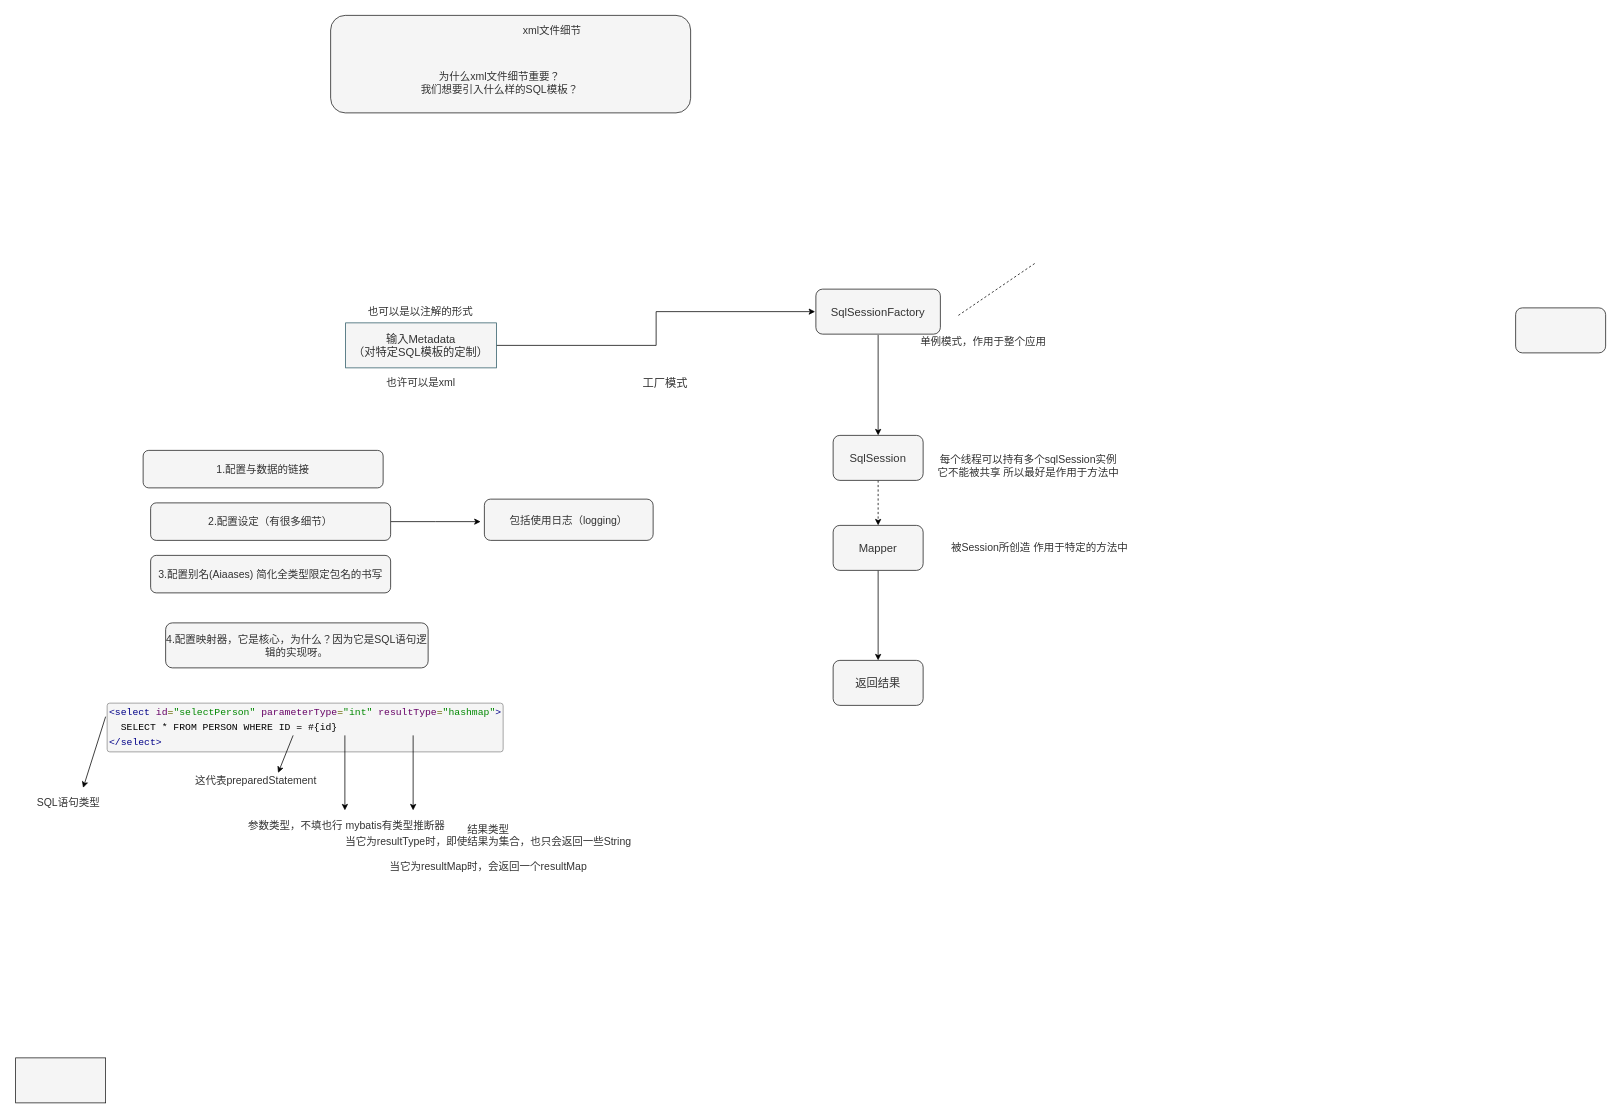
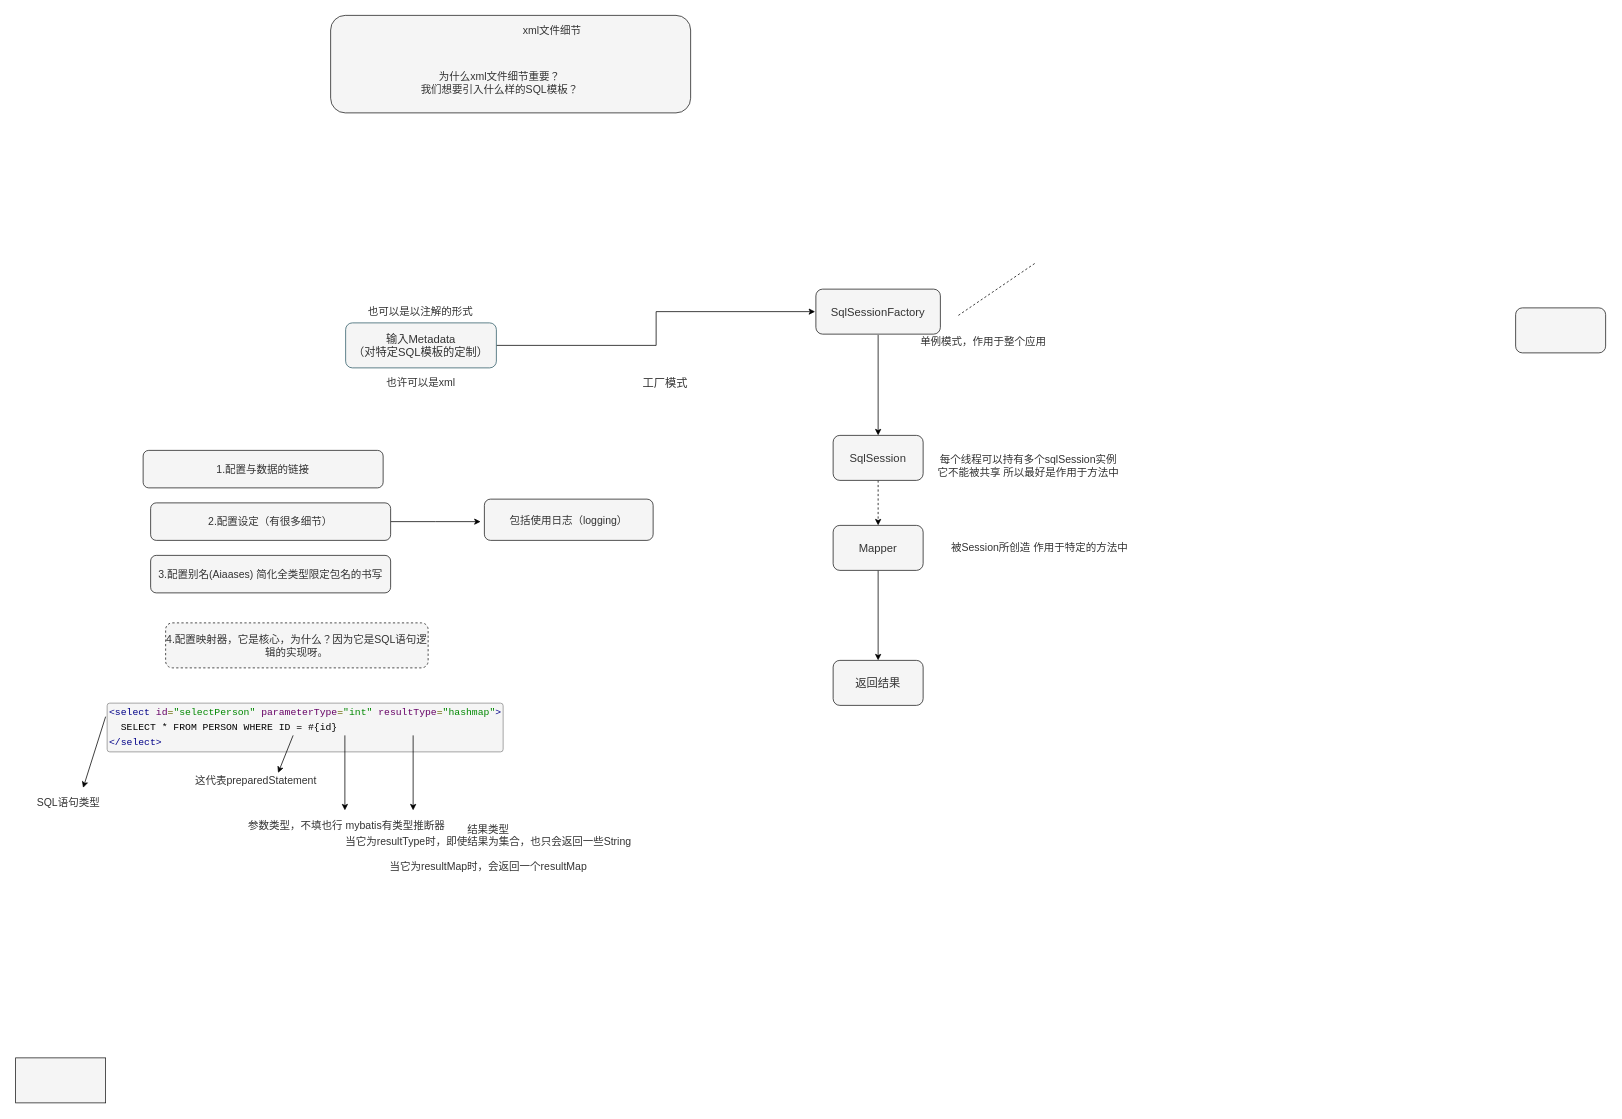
  <mxCell id="0" />
  <mxCell id="1" parent="0" />
  <mxCell id="2" value="" style="rounded=1;whiteSpace=wrap;html=1;shadow=0;glass=0;sketch=0;strokeColor=#1A1A1A;strokeWidth=1;fillColor=#f5f5f5;fontSize=14;fontColor=#333333;" vertex="1" parent="1"><mxGeometry x="440" y="20" width="480" height="130" as="geometry" /></mxCell>
  <mxCell id="3" value="" style="edgeStyle=orthogonalEdgeStyle;rounded=0;orthogonalLoop=1;jettySize=auto;html=1;fontSize=15;fontColor=#333333;" parent="1" source="4" target="8" edge="1"><mxGeometry relative="1" as="geometry" /></mxCell>
  <mxCell id="4" value="SqlSessionFactory" style="rounded=1;whiteSpace=wrap;html=1;fillColor=#f5f5f5;fontSize=15;shadow=0;glass=0;sketch=0;fontColor=#333333;strokeWidth=1;perimeterSpacing=1;strokeColor=#1A1A1A;" parent="1" vertex="1"><mxGeometry x="1087" y="385" width="166" height="60" as="geometry" /></mxCell>
  <mxCell id="5" style="edgeStyle=orthogonalEdgeStyle;rounded=0;orthogonalLoop=1;jettySize=auto;html=1;fontSize=15;fontColor=#333333;" parent="1" source="6" target="4" edge="1"><mxGeometry relative="1" as="geometry" /></mxCell>
- <mxCell id="6" value="输入Metadata&lt;br&gt;（对特定SQL模板的定制）" style="whiteSpace=wrap;html=1;shadow=0;fontSize=15;fontColor=#333333;strokeColor=#2C5A66;strokeWidth=1;fillColor=#f5f5f5;glass=0;sketch=0;rounded=0;" parent="1" vertex="1"><mxGeometry x="460" y="430" width="201" height="60" as="geometry" /></mxCell>
+ <mxCell id="6" value="输入Metadata&lt;br&gt;（对特定SQL模板的定制）" style="whiteSpace=wrap;html=1;rounded=1;shadow=0;fontSize=15;fontColor=#333333;strokeColor=#2C5A66;strokeWidth=1;fillColor=#f5f5f5;glass=0;sketch=0;" parent="1" vertex="1"><mxGeometry x="460" y="430" width="201" height="60" as="geometry" /></mxCell>
  <mxCell id="7" style="edgeStyle=orthogonalEdgeStyle;rounded=0;orthogonalLoop=1;jettySize=auto;html=1;exitX=0.5;exitY=1;exitDx=0;exitDy=0;entryX=0.5;entryY=0;entryDx=0;entryDy=0;fontSize=14;fontColor=#333333;dashed=1;" parent="1" source="8" target="12" edge="1"><mxGeometry relative="1" as="geometry" /></mxCell>
  <mxCell id="8" value="SqlSession" style="whiteSpace=wrap;html=1;rounded=1;shadow=0;fontSize=15;fontColor=#333333;strokeColor=#1A1A1A;strokeWidth=1;fillColor=#f5f5f5;glass=0;sketch=0;" parent="1" vertex="1"><mxGeometry x="1110" y="580" width="120" height="60" as="geometry" /></mxCell>
  <mxCell id="9" value="工厂模式" style="text;html=1;strokeColor=none;fillColor=none;align=center;verticalAlign=middle;whiteSpace=wrap;rounded=0;shadow=0;glass=0;sketch=0;fontSize=15;fontColor=#333333;" parent="1" vertex="1"><mxGeometry x="840" y="500" width="93" height="20" as="geometry" /></mxCell>
  <mxCell id="10" value="也许可以是xml" style="text;html=1;strokeColor=none;fillColor=none;align=center;verticalAlign=middle;whiteSpace=wrap;rounded=0;shadow=0;glass=0;sketch=0;fontSize=14;fontColor=#333333;" parent="1" vertex="1"><mxGeometry x="495.5" y="505" width="129" height="10" as="geometry" /></mxCell>
  <mxCell id="11" value="" style="edgeStyle=orthogonalEdgeStyle;rounded=0;orthogonalLoop=1;jettySize=auto;html=1;fontSize=15;fontColor=#333333;" parent="1" source="12" target="13" edge="1"><mxGeometry relative="1" as="geometry" /></mxCell>
  <mxCell id="12" value="Mapper" style="rounded=1;whiteSpace=wrap;html=1;shadow=0;glass=0;sketch=0;strokeColor=#1A1A1A;strokeWidth=1;fillColor=#f5f5f5;fontSize=15;fontColor=#333333;" parent="1" vertex="1"><mxGeometry x="1110" y="700" width="120" height="60" as="geometry" /></mxCell>
  <mxCell id="13" value="返回结果" style="whiteSpace=wrap;html=1;rounded=1;shadow=0;fontSize=15;fontColor=#333333;strokeColor=#1A1A1A;strokeWidth=1;fillColor=#f5f5f5;glass=0;sketch=0;" parent="1" vertex="1"><mxGeometry x="1110" y="880" width="120" height="60" as="geometry" /></mxCell>
  <mxCell id="14" value="也可以是以注解的形式" style="text;html=1;strokeColor=none;fillColor=none;align=center;verticalAlign=middle;whiteSpace=wrap;rounded=0;shadow=0;glass=0;sketch=0;fontSize=14;fontColor=#333333;" parent="1" vertex="1"><mxGeometry x="475" y="410" width="170" height="10" as="geometry" /></mxCell>
  <mxCell id="15" value="" style="rounded=1;whiteSpace=wrap;html=1;shadow=0;glass=0;sketch=0;strokeColor=#1A1A1A;strokeWidth=1;fillColor=#f5f5f5;fontSize=14;fontColor=#333333;" parent="1" vertex="1"><mxGeometry x="2020" y="410" width="120" height="60" as="geometry" /></mxCell>
  <mxCell id="16" value="" style="endArrow=none;dashed=1;html=1;fontSize=14;fontColor=#333333;" parent="1" edge="1"><mxGeometry width="50" height="50" relative="1" as="geometry"><mxPoint x="1277" y="420" as="sourcePoint" /><mxPoint x="1380" y="350" as="targetPoint" /></mxGeometry></mxCell>
  <mxCell id="17" value="单例模式，作用于整个应用" style="text;html=1;align=center;verticalAlign=middle;resizable=0;points=[];autosize=1;fontSize=14;fontColor=#333333;" parent="1" vertex="1"><mxGeometry x="1220" y="445" width="180" height="20" as="geometry" /></mxCell>
  <mxCell id="18" value="每个线程可以持有多个sqlSession实例&lt;br&gt;它不能被共享 所以最好是作用于方法中" style="text;html=1;align=center;verticalAlign=middle;resizable=0;points=[];autosize=1;fontSize=14;fontColor=#333333;" parent="1" vertex="1"><mxGeometry x="1240" y="600" width="260" height="40" as="geometry" /></mxCell>
  <mxCell id="19" value="被Session所创造 作用于特定的方法中" style="text;html=1;align=center;verticalAlign=middle;resizable=0;points=[];autosize=1;fontSize=14;fontColor=#333333;" parent="1" vertex="1"><mxGeometry x="1260" y="720" width="250" height="20" as="geometry" /></mxCell>
  <mxCell id="20" value="xml文件细节" style="text;html=1;align=center;verticalAlign=middle;resizable=0;points=[];autosize=1;fontSize=14;fontColor=#333333;" parent="1" vertex="1"><mxGeometry x="690" y="30" width="90" height="20" as="geometry" /></mxCell>
  <mxCell id="21" value="为什么xml文件细节重要？&lt;br&gt;我们想要引入什么样的SQL模板？" style="text;html=1;align=center;verticalAlign=middle;resizable=0;points=[];autosize=1;fontSize=14;fontColor=#333333;" parent="1" vertex="1"><mxGeometry x="550" y="90" width="230" height="40" as="geometry" /></mxCell>
  <mxCell id="22" value="1.配置与数据的链接" style="rounded=1;whiteSpace=wrap;html=1;shadow=0;glass=0;sketch=0;strokeColor=#1A1A1A;strokeWidth=1;fillColor=#f5f5f5;fontSize=14;fontColor=#333333;" vertex="1" parent="1"><mxGeometry x="190" y="600" width="320" height="50" as="geometry" /></mxCell>
  <mxCell id="23" style="edgeStyle=orthogonalEdgeStyle;rounded=0;orthogonalLoop=1;jettySize=auto;html=1;fontSize=14;fontColor=#333333;" edge="1" parent="1" source="24"><mxGeometry relative="1" as="geometry"><mxPoint x="640" y="695" as="targetPoint" /></mxGeometry></mxCell>
  <mxCell id="24" value="2.配置设定（有很多细节）" style="rounded=1;whiteSpace=wrap;html=1;shadow=0;glass=0;sketch=0;strokeColor=#1A1A1A;strokeWidth=1;fillColor=#f5f5f5;fontSize=14;fontColor=#333333;" vertex="1" parent="1"><mxGeometry x="200" y="670" width="320" height="50" as="geometry" /></mxCell>
  <mxCell id="25" value="3.配置别名(Aiaases) 简化全类型限定包名的书写" style="rounded=1;whiteSpace=wrap;html=1;shadow=0;glass=0;sketch=0;strokeColor=#1A1A1A;strokeWidth=1;fillColor=#f5f5f5;fontSize=14;fontColor=#333333;" vertex="1" parent="1"><mxGeometry x="200" y="740" width="320" height="50" as="geometry" /></mxCell>
- <mxCell id="26" value="4.配置映射器，它是核心，为什么？因为它是SQL语句逻辑的实现呀。" style="rounded=1;whiteSpace=wrap;html=1;shadow=0;glass=0;sketch=0;strokeColor=#1A1A1A;strokeWidth=1;fillColor=#f5f5f5;fontSize=14;fontColor=#333333;" vertex="1" parent="1"><mxGeometry x="220" y="830" width="350" height="60" as="geometry" /></mxCell>
+ <mxCell id="26" value="4.配置映射器，它是核心，为什么？因为它是SQL语句逻辑的实现呀。" style="rounded=1;whiteSpace=wrap;html=1;shadow=0;glass=0;sketch=0;strokeColor=#1A1A1A;strokeWidth=1;fillColor=#f5f5f5;fontSize=14;fontColor=#333333;dashed=1;" vertex="1" parent="1"><mxGeometry x="220" y="830" width="350" height="60" as="geometry" /></mxCell>
  <mxCell id="27" value="&lt;pre class=&quot;prettyprint&quot; style=&quot;padding: 2px; font-family: monaco, menlo, consolas, &amp;quot;courier new&amp;quot;, monospace; font-size: 13px; color: rgb(51, 51, 51); border-radius: 4px; display: block; margin: 0px 0px 20px; line-height: 20px; word-break: break-all; overflow-wrap: break-word; background-color: rgb(245, 245, 245); border: 1px solid rgb(136, 136, 136); font-style: normal; font-weight: 400; letter-spacing: normal; text-indent: 0px; text-transform: none; word-spacing: 0px;&quot;&gt;&lt;span class=&quot;tag&quot; style=&quot;color: rgb(0 , 0 , 136)&quot;&gt;&amp;lt;select&lt;/span&gt;&lt;span class=&quot;pln&quot; style=&quot;color: rgb(0 , 0 , 0)&quot;&gt; &lt;/span&gt;&lt;span class=&quot;atn&quot; style=&quot;color: rgb(102 , 0 , 102)&quot;&gt;id&lt;/span&gt;&lt;span class=&quot;pun&quot; style=&quot;color: rgb(102 , 102 , 0)&quot;&gt;=&lt;/span&gt;&lt;span class=&quot;atv&quot; style=&quot;color: rgb(0 , 136 , 0)&quot;&gt;&quot;selectPerson&quot;&lt;/span&gt;&lt;span class=&quot;pln&quot; style=&quot;color: rgb(0 , 0 , 0)&quot;&gt; &lt;/span&gt;&lt;span class=&quot;atn&quot; style=&quot;color: rgb(102 , 0 , 102)&quot;&gt;parameterType&lt;/span&gt;&lt;span class=&quot;pun&quot; style=&quot;color: rgb(102 , 102 , 0)&quot;&gt;=&lt;/span&gt;&lt;span class=&quot;atv&quot; style=&quot;color: rgb(0 , 136 , 0)&quot;&gt;&quot;int&quot;&lt;/span&gt;&lt;span class=&quot;pln&quot; style=&quot;color: rgb(0 , 0 , 0)&quot;&gt; &lt;/span&gt;&lt;span class=&quot;atn&quot; style=&quot;color: rgb(102 , 0 , 102)&quot;&gt;resultType&lt;/span&gt;&lt;span class=&quot;pun&quot; style=&quot;color: rgb(102 , 102 , 0)&quot;&gt;=&lt;/span&gt;&lt;span class=&quot;atv&quot; style=&quot;color: rgb(0 , 136 , 0)&quot;&gt;&quot;hashmap&quot;&lt;/span&gt;&lt;span class=&quot;tag&quot; style=&quot;color: rgb(0 , 0 , 136)&quot;&gt;&amp;gt;&lt;/span&gt;&lt;span class=&quot;pln&quot; style=&quot;color: rgb(0 , 0 , 0)&quot;&gt;&#10;  SELECT * FROM PERSON WHERE ID = #{id}&#10;&lt;/span&gt;&lt;span class=&quot;tag&quot; style=&quot;color: rgb(0 , 0 , 136)&quot;&gt;&amp;lt;/select&amp;gt;&lt;/span&gt;&lt;/pre&gt;" style="text;whiteSpace=wrap;html=1;fontSize=14;fontColor=#333333;" vertex="1" parent="1"><mxGeometry x="140" y="930" width="510" height="100" as="geometry" /></mxCell>
  <mxCell id="28" value="" style="endArrow=classic;html=1;fontSize=14;fontColor=#333333;" edge="1" parent="1"><mxGeometry width="50" height="50" relative="1" as="geometry"><mxPoint x="459" y="980" as="sourcePoint" /><mxPoint x="459" y="1080" as="targetPoint" /></mxGeometry></mxCell>
  <mxCell id="29" value="参数类型，不填也行 mybatis有类型推断器" style="text;html=1;align=center;verticalAlign=middle;resizable=0;points=[];autosize=1;fontSize=14;fontColor=#333333;" vertex="1" parent="1"><mxGeometry x="320.5" y="1090" width="280" height="20" as="geometry" /></mxCell>
  <mxCell id="30" value="" style="endArrow=classic;html=1;fontSize=14;fontColor=#333333;" edge="1" parent="1"><mxGeometry width="50" height="50" relative="1" as="geometry"><mxPoint x="550" y="980" as="sourcePoint" /><mxPoint x="550" y="1080" as="targetPoint" /></mxGeometry></mxCell>
  <mxCell id="31" value="结果类型&lt;br&gt;当它为resultType时，即使结果为集合，也只会返回一些String&lt;br&gt;&lt;br&gt;当它为resultMap时，会返回一个resultMap" style="text;html=1;align=center;verticalAlign=middle;resizable=0;points=[];autosize=1;fontSize=14;fontColor=#333333;" vertex="1" parent="1"><mxGeometry y="1095" width="400" height="70" as="geometry" x="450" /></mxCell>
  <mxCell id="32" value="" style="rounded=0;whiteSpace=wrap;html=1;shadow=0;glass=0;sketch=0;strokeColor=#1A1A1A;strokeWidth=1;fillColor=#f5f5f5;fontSize=14;fontColor=#333333;" vertex="1" parent="1"><mxGeometry x="20" y="1410" width="120" height="60" as="geometry" /></mxCell>
  <mxCell id="33" value="" style="endArrow=classic;html=1;fontSize=14;fontColor=#333333;" edge="1" parent="1"><mxGeometry width="50" height="50" relative="1" as="geometry"><mxPoint x="390" y="980" as="sourcePoint" /><mxPoint x="370" y="1030" as="targetPoint" /></mxGeometry></mxCell>
  <mxCell id="34" value="这代表preparedStatement" style="text;html=1;align=center;verticalAlign=middle;resizable=0;points=[];autosize=1;fontSize=14;fontColor=#333333;" vertex="1" parent="1"><mxGeometry x="250" y="1030" width="180" height="20" as="geometry" /></mxCell>
  <mxCell id="35" value="" style="endArrow=classic;html=1;fontSize=14;fontColor=#333333;exitX=0;exitY=0.25;exitDx=0;exitDy=0;" edge="1" parent="1" source="27"><mxGeometry width="50" height="50" relative="1" as="geometry"><mxPoint x="300" y="1250" as="sourcePoint" /><mxPoint x="110" y="1050" as="targetPoint" /></mxGeometry></mxCell>
  <mxCell id="36" value="SQL语句类型" style="text;html=1;align=center;verticalAlign=middle;resizable=0;points=[];autosize=1;fontSize=14;fontColor=#333333;" vertex="1" parent="1"><mxGeometry x="40" y="1060" width="100" height="20" as="geometry" /></mxCell>
  <mxCell id="37" value="包括使用日志（logging）" style="rounded=1;whiteSpace=wrap;html=1;shadow=0;glass=0;sketch=0;strokeColor=#1A1A1A;strokeWidth=1;fillColor=#f5f5f5;fontSize=14;fontColor=#333333;" vertex="1" parent="1"><mxGeometry x="645" y="665" width="225" height="55" as="geometry" /></mxCell>
